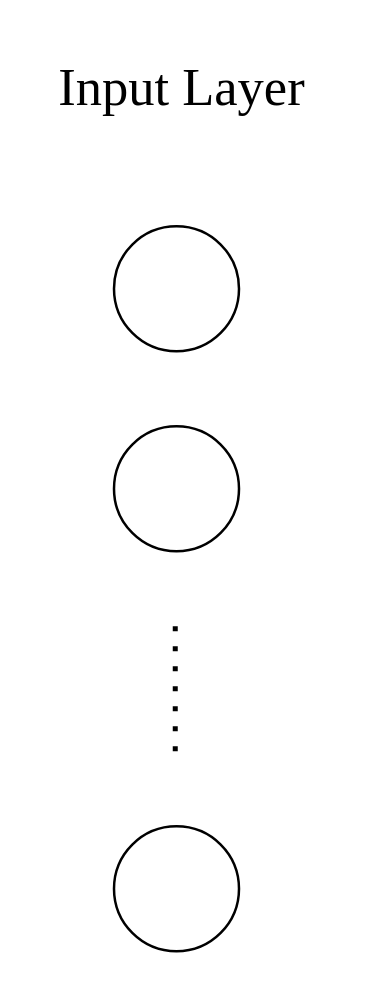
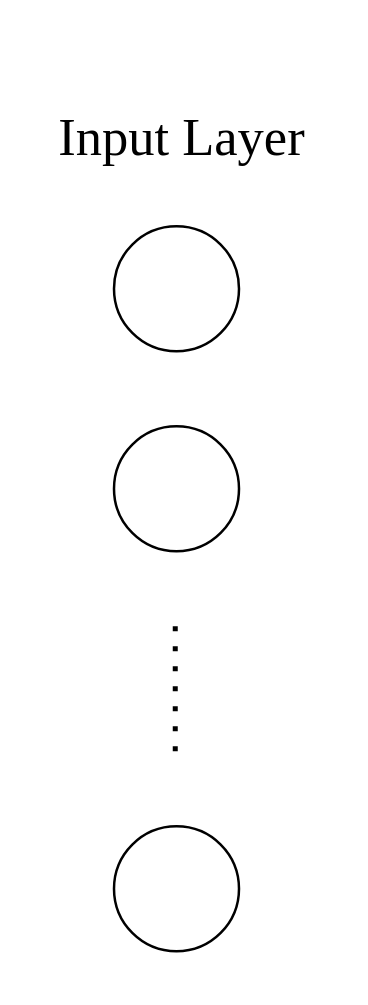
  <mxCell id="0" />
  <mxCell id="1" parent="0" />
  <mxCell id="2" value="" style="ellipse;whiteSpace=wrap;html=1;aspect=fixed;" parent="1" vertex="1"><mxGeometry x="45" y="90" width="50" height="50" as="geometry" /></mxCell>
  <mxCell id="3" value="" style="ellipse;whiteSpace=wrap;html=1;aspect=fixed;" parent="1" vertex="1"><mxGeometry x="45" y="170" width="50" height="50" as="geometry" /></mxCell>
  <mxCell id="4" value="" style="endArrow=none;dashed=1;html=1;dashPattern=1 3;strokeWidth=2;rounded=0;" parent="1" edge="1"><mxGeometry width="50" height="50" relative="1" as="geometry"><mxPoint x="69.5" y="300" as="sourcePoint" /><mxPoint x="69.5" y="250" as="targetPoint" /></mxGeometry></mxCell>
  <mxCell id="5" value="" style="ellipse;whiteSpace=wrap;html=1;aspect=fixed;" parent="1" vertex="1"><mxGeometry x="45" y="330" width="50" height="50" as="geometry" /></mxCell>
- <mxCell id="6" value="&lt;font style=&quot;font-size: 21px;&quot; face=&quot;Times New Roman&quot;&gt;Input Layer&lt;/font&gt;" style="text;strokeColor=none;align=center;fillColor=none;html=1;verticalAlign=middle;whiteSpace=wrap;rounded=0;" parent="1" vertex="1"><mxGeometry x="20" y="20" width="105" height="30" as="geometry" /></mxCell>
+ <mxCell id="6" value="&lt;font style=&quot;font-size: 21px;&quot; face=&quot;Times New Roman&quot;&gt;Input Layer&lt;/font&gt;" style="text;strokeColor=none;align=center;fillColor=none;html=1;verticalAlign=middle;whiteSpace=wrap;rounded=0;" parent="1" vertex="1"><mxGeometry x="20" y="40" width="105" height="30" as="geometry" /></mxCell>
